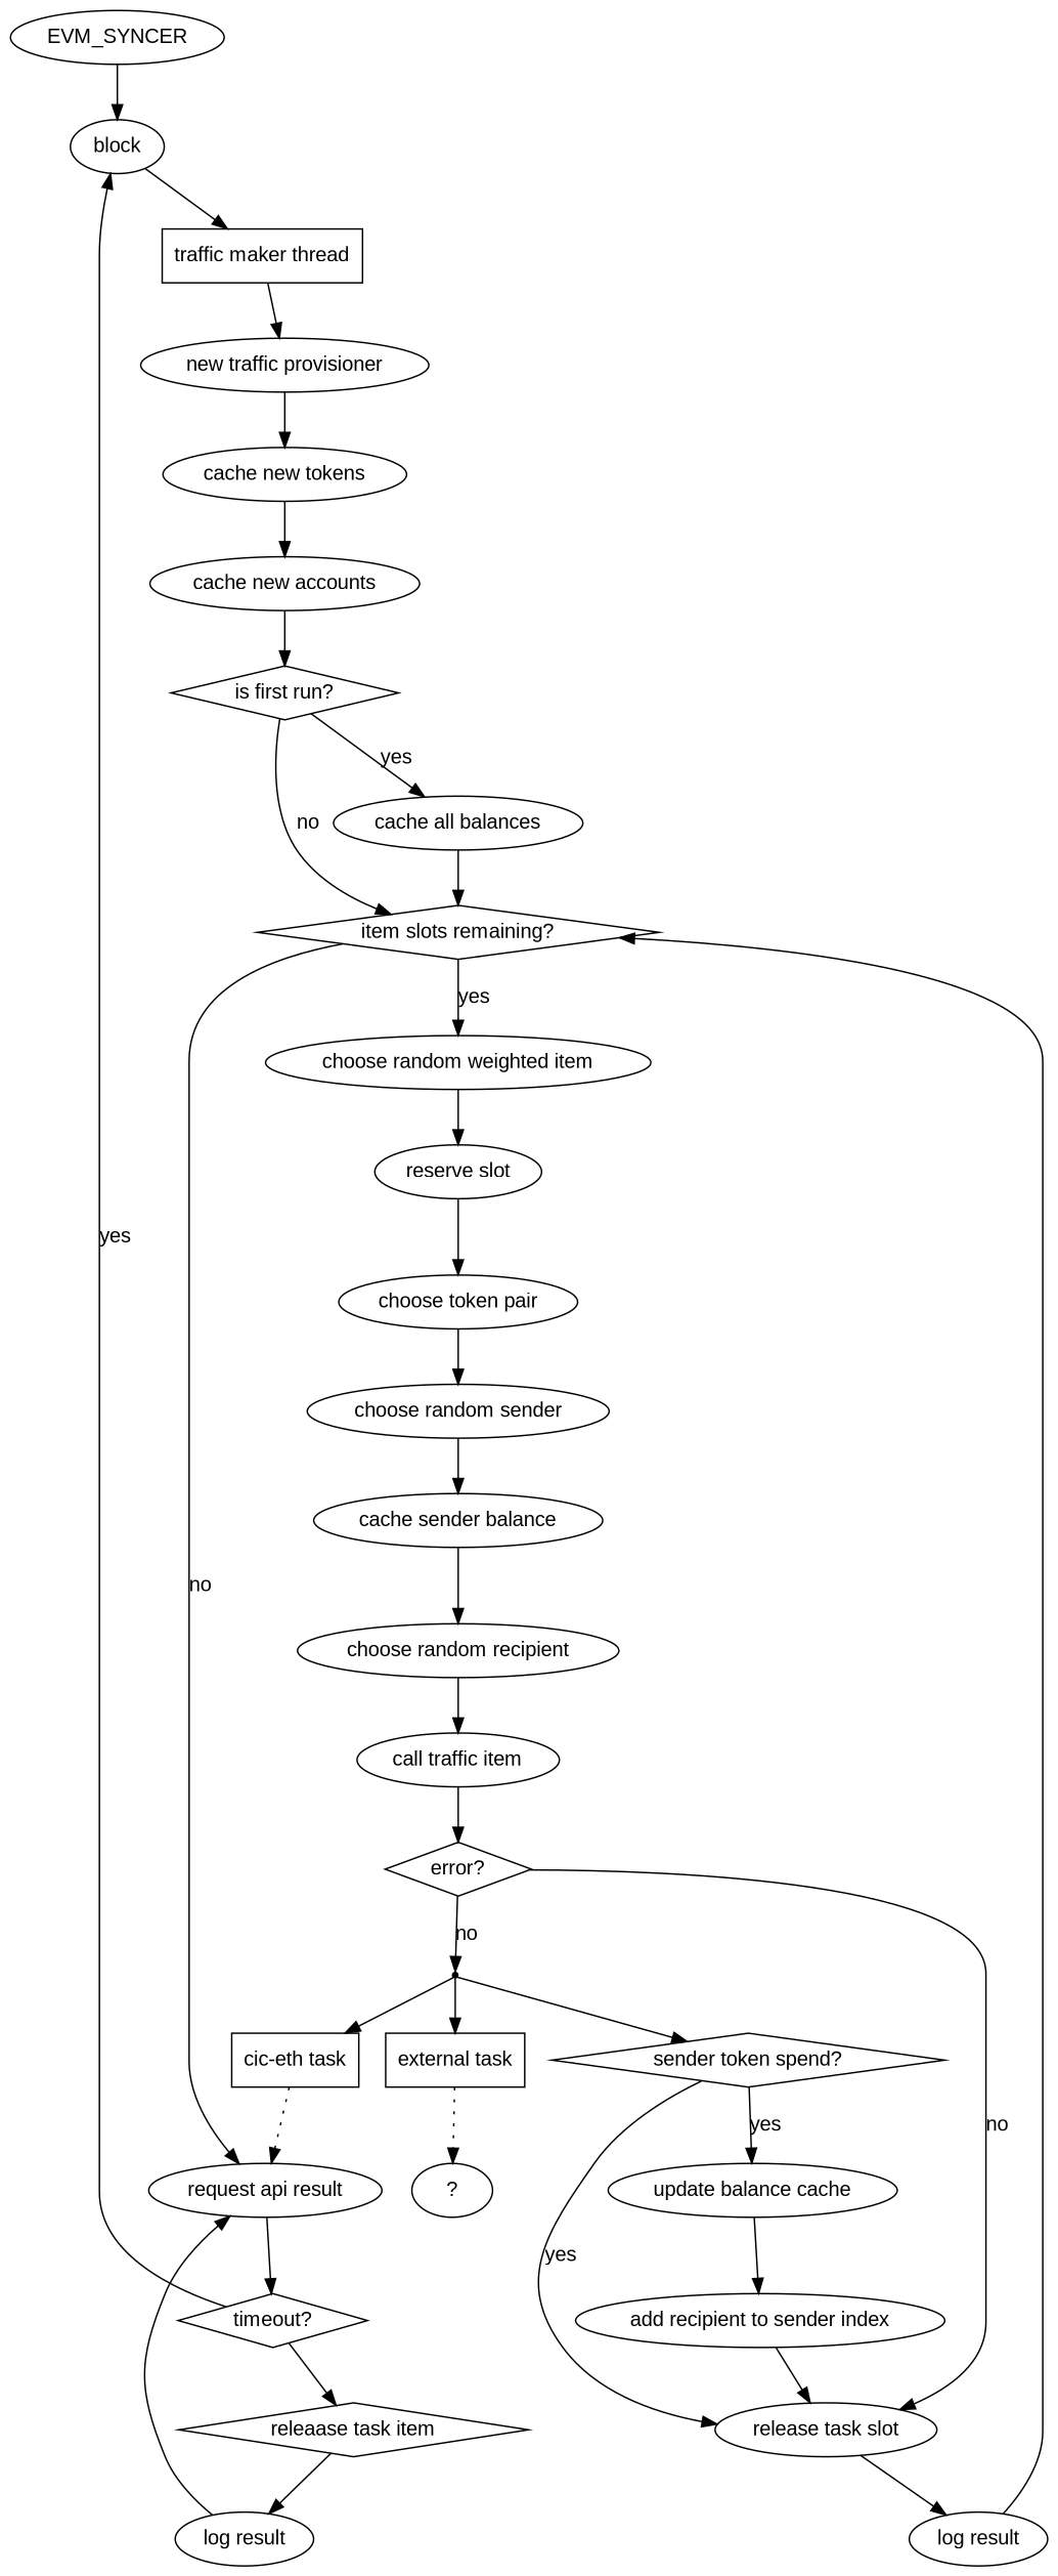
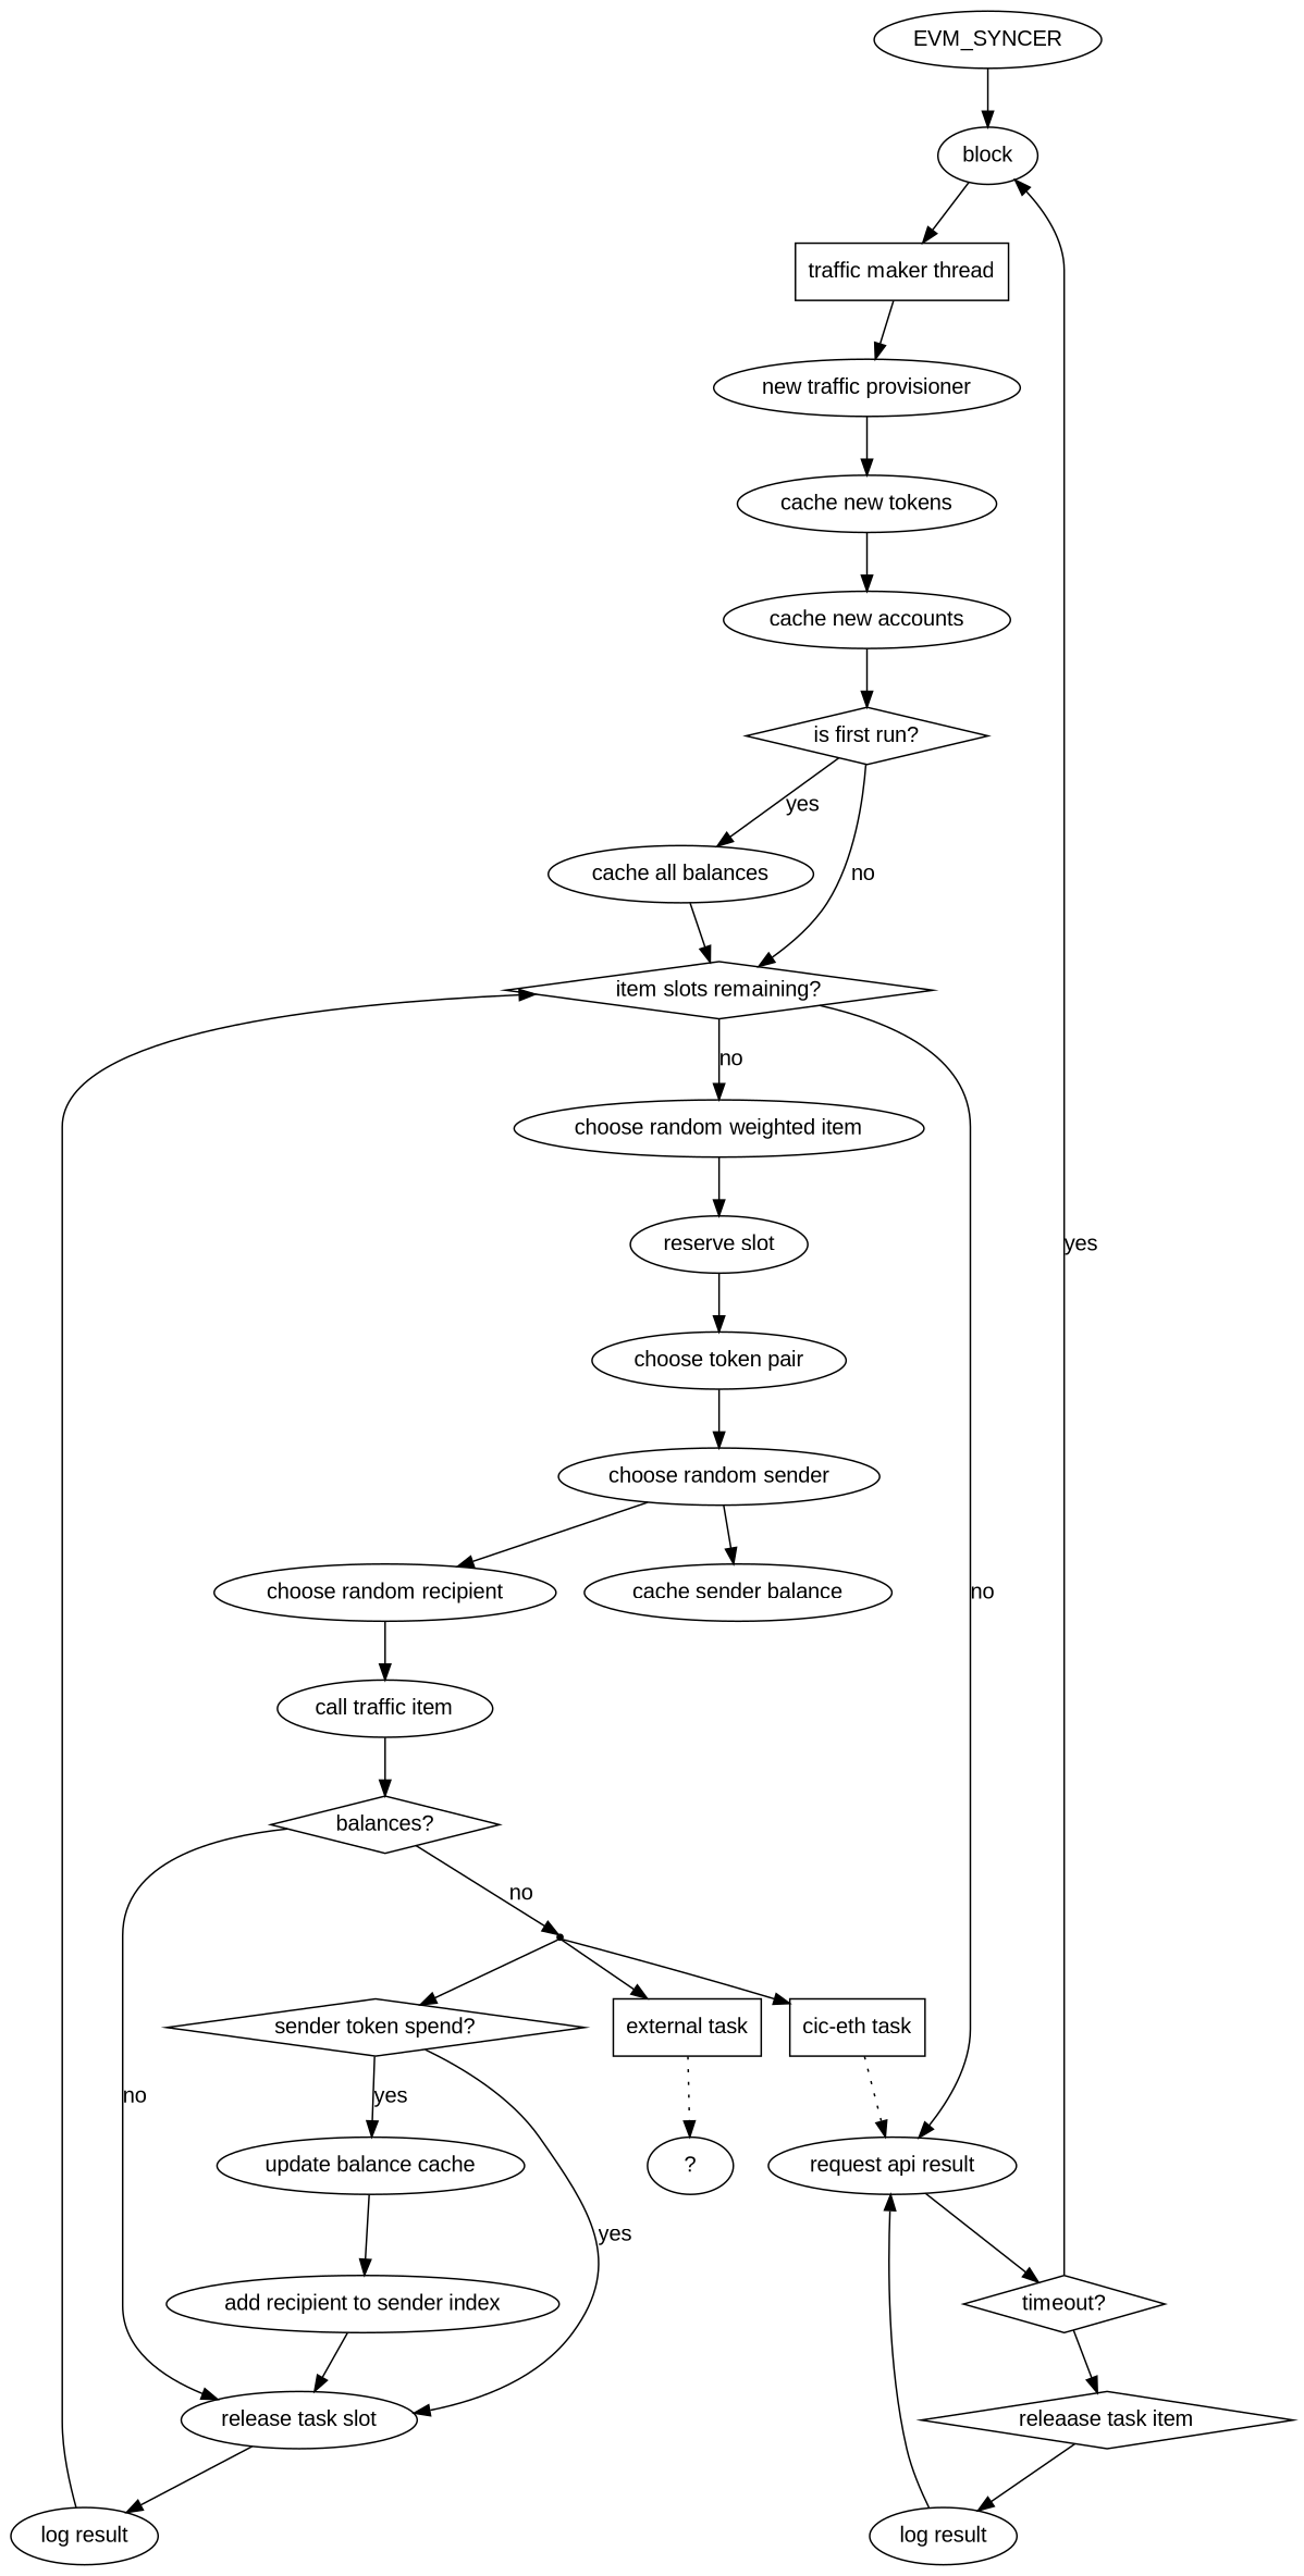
  digraph {
    fontname="Liberation Sans"
    node [fontname="Liberation Sans"]
    edge [fontname="Liberation Sans"]
    EVM_SYNCER
    block
    n3 [label="traffic maker thread" shape=rectangle]
    n4 [label="new traffic provisioner"]
    n5 [label="cache new tokens"]
    n6 [label="cache new accounts"]
    n7 [label="is first run?" shape=diamond]
    n8 [label="cache all balances"]
    n9 [label="item slots remaining?" shape=diamond]
    n10 [label="choose random weighted item"]
    n11 [label="request api result"]
    n12 [label="reserve slot"]
    n13 [label="timeout?" shape=diamond]
    n14 [label="choose token pair"]
    n15 [label="choose random sender"]
    n16 [label="cache sender balance"]
    n17 [label="choose random recipient"]
    n18 [label="call traffic item"]
-   n19 [label="error?" shape=diamond]
+   n19 [label="balances?" shape=diamond]
    task [shape=point]
    n21 [label="release task slot"]
    n22 [label="cic-eth task" shape=rectangle]
    n23 [label="external task" shape=rectangle]
    n24 [label="sender token spend?" shape=diamond]
    n25 [label="log result"]
    "?"
    n27 [label="update balance cache"]
    n28 [label="add recipient to sender index"]
    n29 [label="releaase task item" shape=diamond]
    n30 [label="log result"]
    subgraph sub_1 {
      label="EVM SYNCER"
      shape=rectamgle
    }
    EVM_SYNCER -> block
    block -> n3
    n3 -> n4
    n4 -> n5
    n5 -> n6
    n6 -> n7
    n7 -> n8 [label=yes]
    n7 -> n9 [label=no]
    n8 -> n9
-   n9 -> n10 [label=yes]
+   n9 -> n10 [label=no]
    n9 -> n11 [label=no]
    n10 -> n12
    n11 -> n13
    n12 -> n14
    n13 -> block [label=yes]
    n13 -> n29
    n14 -> n15
    n15 -> n16
-   n16 -> n17
+   n15 -> n17
    n17 -> n18
    n18 -> n19
    n19 -> task [label=no]
    n19 -> n21 [label=no]
    task -> n22
    task -> n23
    task -> n24
    n21 -> n25
    n22 -> n11 [style=dotted]
    n23 -> "?" [style=dotted]
    n24 -> n21 [label=yes]
    n24 -> n27 [label=yes]
    n25 -> n9
    n27 -> n28
    n28 -> n21
    n29 -> n30
    n30 -> n11
  }
